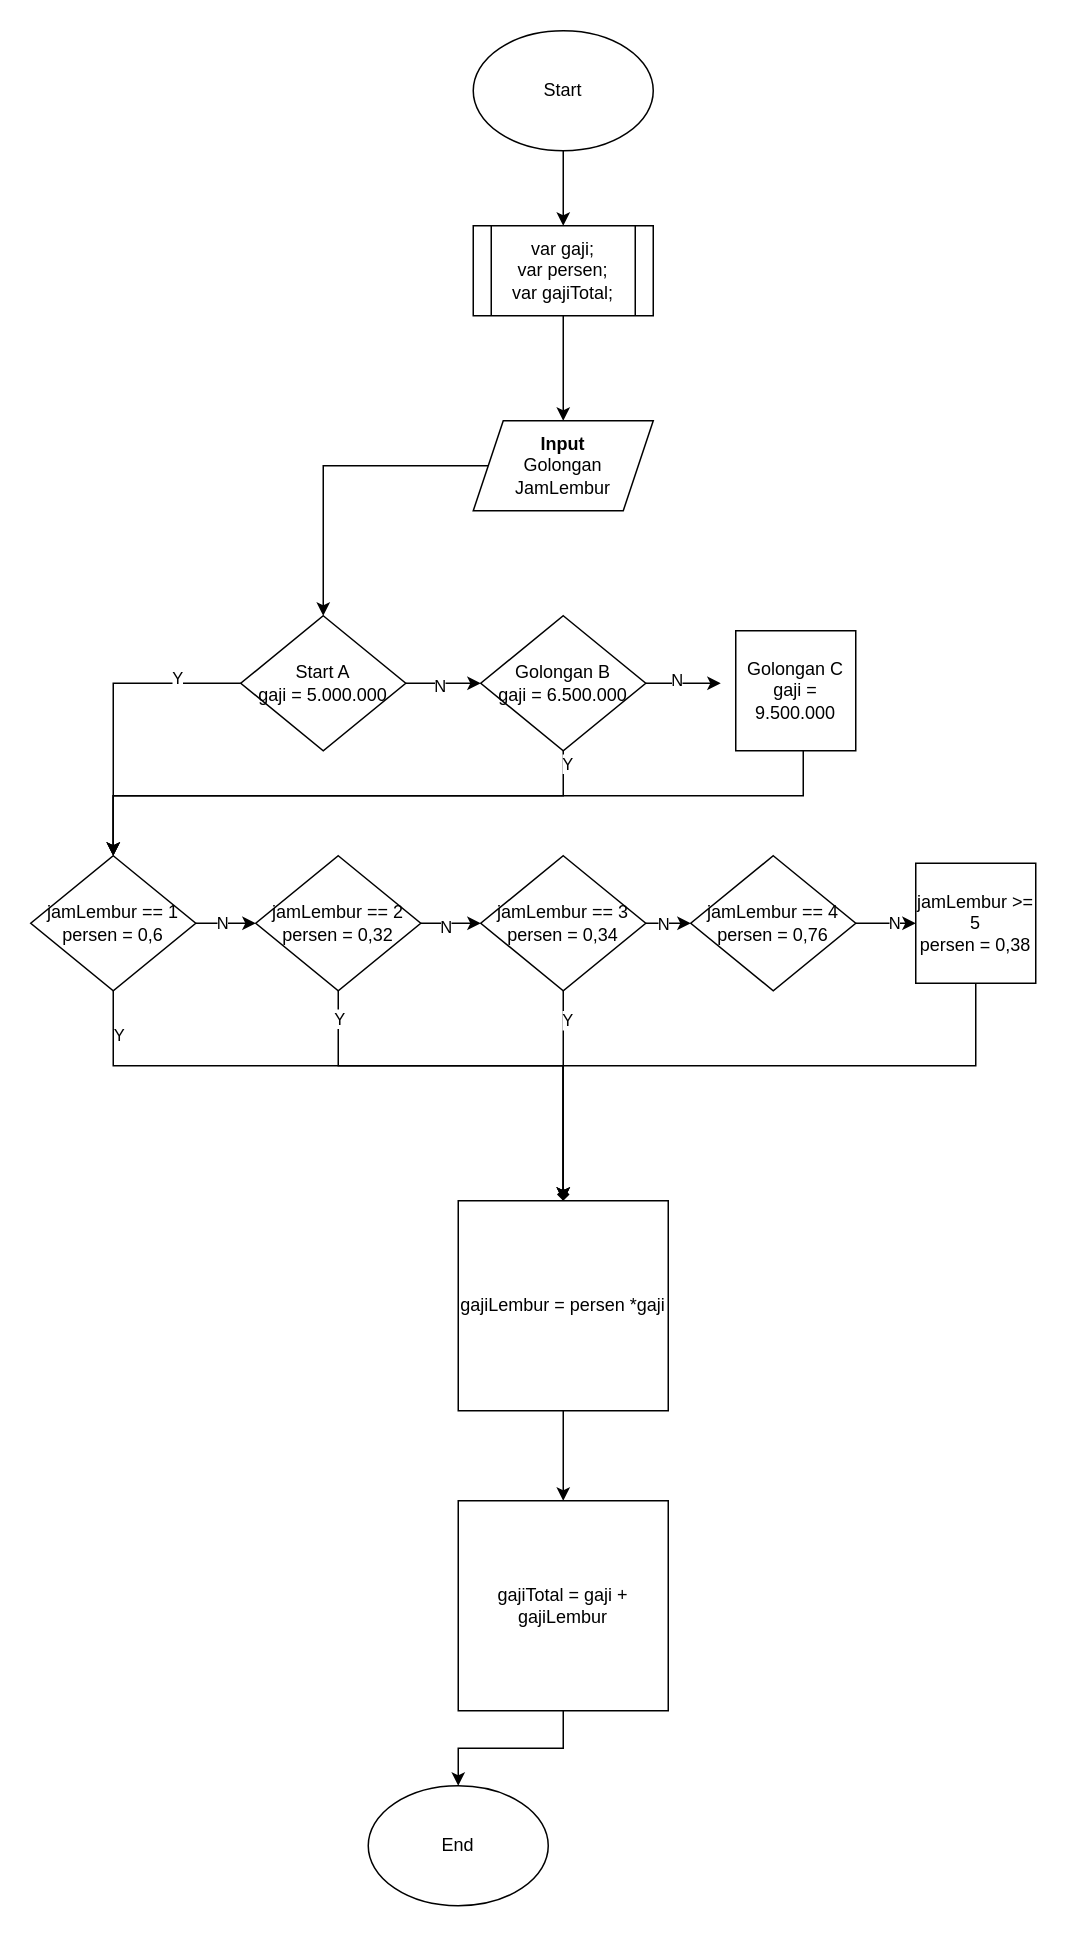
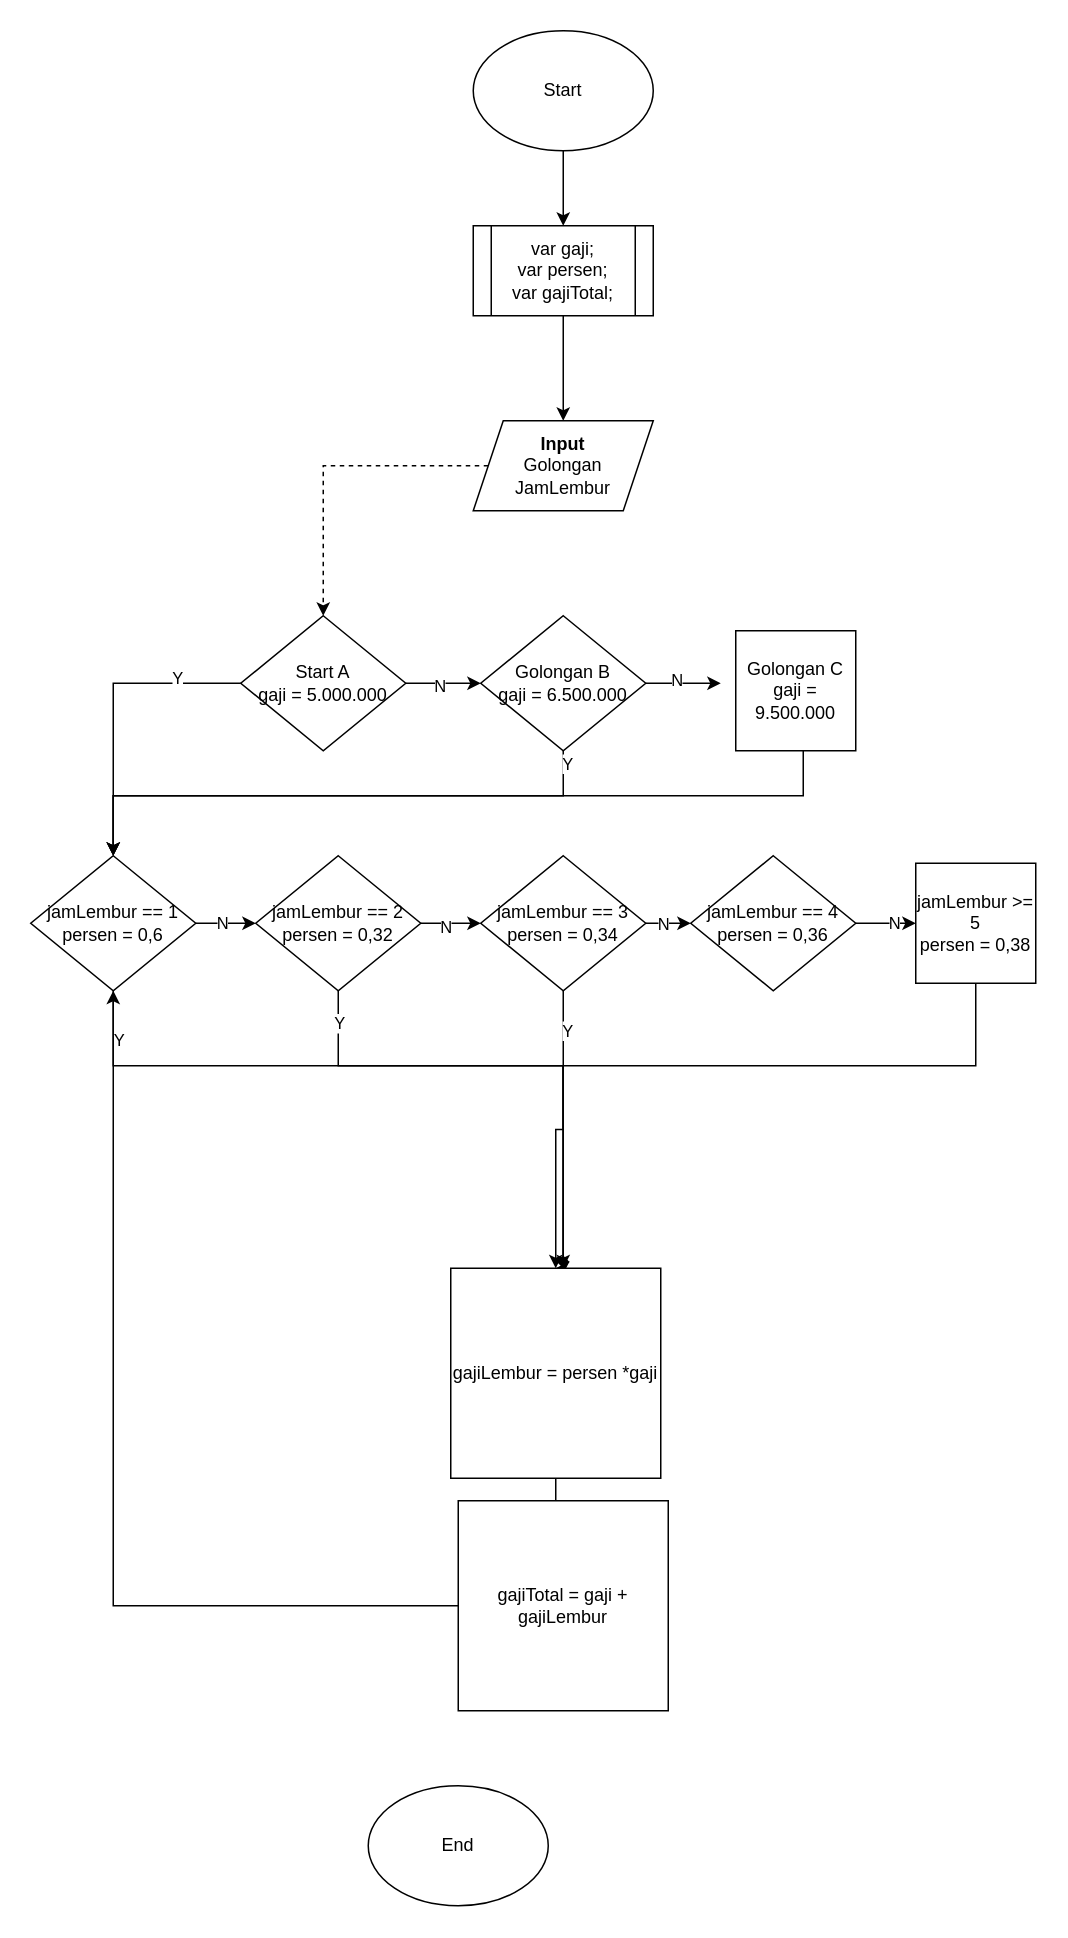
  <mxCell id="0" />
  <mxCell id="1" parent="0" />
  <mxCell id="2" style="edgeStyle=orthogonalEdgeStyle;rounded=0;orthogonalLoop=1;jettySize=auto;html=1;entryX=0.5;entryY=0;entryDx=0;entryDy=0;" edge="1" parent="1" source="3" target="13"><mxGeometry relative="1" as="geometry" /></mxCell>
  <mxCell id="3" value="Start" style="ellipse;whiteSpace=wrap;html=1;" vertex="1" parent="1"><mxGeometry x="315" y="20" width="120" height="80" as="geometry" /></mxCell>
  <mxCell id="4" value="End" style="ellipse;whiteSpace=wrap;html=1;" vertex="1" parent="1"><mxGeometry x="245" y="1190" width="120" height="80" as="geometry" /></mxCell>
- <mxCell id="5" style="edgeStyle=orthogonalEdgeStyle;rounded=0;orthogonalLoop=1;jettySize=auto;html=1;entryX=0.5;entryY=0;entryDx=0;entryDy=0;" edge="1" parent="1" source="6" target="11"><mxGeometry relative="1" as="geometry" /></mxCell>
+ <mxCell id="5" style="edgeStyle=orthogonalEdgeStyle;rounded=0;orthogonalLoop=1;jettySize=auto;html=1;entryX=0.5;entryY=0;entryDx=0;entryDy=0;dashed=1;" edge="1" parent="1" source="6" target="11"><mxGeometry relative="1" as="geometry" /></mxCell>
  <mxCell id="6" value="&lt;b&gt;Input&lt;/b&gt;&lt;br&gt;Golongan&lt;br&gt;JamLembur" style="shape=parallelogram;perimeter=parallelogramPerimeter;whiteSpace=wrap;html=1;fixedSize=1;" vertex="1" parent="1"><mxGeometry x="315" y="280" width="120" height="60" as="geometry" /></mxCell>
  <mxCell id="7" style="edgeStyle=orthogonalEdgeStyle;rounded=0;orthogonalLoop=1;jettySize=auto;html=1;entryX=0;entryY=0.5;entryDx=0;entryDy=0;" edge="1" parent="1" source="11" target="18"><mxGeometry relative="1" as="geometry" /></mxCell>
  <mxCell id="8" value="N" style="edgeLabel;html=1;align=center;verticalAlign=middle;resizable=0;points=[];" vertex="1" connectable="0" parent="7"><mxGeometry x="-0.129" y="-1" relative="1" as="geometry"><mxPoint as="offset" /></mxGeometry></mxCell>
  <mxCell id="9" style="edgeStyle=orthogonalEdgeStyle;rounded=0;orthogonalLoop=1;jettySize=auto;html=1;" edge="1" parent="1" source="11" target="24"><mxGeometry relative="1" as="geometry" /></mxCell>
  <mxCell id="10" value="Y" style="edgeLabel;html=1;align=center;verticalAlign=middle;resizable=0;points=[];" vertex="1" connectable="0" parent="9"><mxGeometry x="-0.575" y="-4" relative="1" as="geometry"><mxPoint as="offset" /></mxGeometry></mxCell>
  <mxCell id="11" value="Start A&lt;br&gt;gaji = 5.000.000" style="rhombus;whiteSpace=wrap;html=1;" vertex="1" parent="1"><mxGeometry x="160" y="410" width="110" height="90" as="geometry" /></mxCell>
  <mxCell id="12" style="edgeStyle=orthogonalEdgeStyle;rounded=0;orthogonalLoop=1;jettySize=auto;html=1;entryX=0.5;entryY=0;entryDx=0;entryDy=0;" edge="1" parent="1" source="13" target="6"><mxGeometry relative="1" as="geometry" /></mxCell>
  <mxCell id="13" value="var gaji;&lt;br&gt;var persen;&lt;br&gt;var gajiTotal;" style="shape=process;whiteSpace=wrap;html=1;backgroundOutline=1;" vertex="1" parent="1"><mxGeometry x="315" y="150" width="120" height="60" as="geometry" /></mxCell>
  <mxCell id="14" style="edgeStyle=orthogonalEdgeStyle;rounded=0;orthogonalLoop=1;jettySize=auto;html=1;" edge="1" parent="1" source="18"><mxGeometry relative="1" as="geometry"><mxPoint x="480" y="455" as="targetPoint" /></mxGeometry></mxCell>
  <mxCell id="15" value="N" style="edgeLabel;html=1;align=center;verticalAlign=middle;resizable=0;points=[];" vertex="1" connectable="0" parent="14"><mxGeometry x="-0.206" y="3" relative="1" as="geometry"><mxPoint as="offset" /></mxGeometry></mxCell>
  <mxCell id="16" style="edgeStyle=orthogonalEdgeStyle;rounded=0;orthogonalLoop=1;jettySize=auto;html=1;" edge="1" parent="1" source="18" target="24"><mxGeometry relative="1" as="geometry"><Array as="points"><mxPoint x="375" y="530" /><mxPoint x="75" y="530" /></Array></mxGeometry></mxCell>
  <mxCell id="17" value="Y" style="edgeLabel;html=1;align=center;verticalAlign=middle;resizable=0;points=[];" vertex="1" connectable="0" parent="16"><mxGeometry x="-0.959" y="2" relative="1" as="geometry"><mxPoint as="offset" /></mxGeometry></mxCell>
  <mxCell id="18" value="Golongan B&lt;br&gt;gaji = 6.500.000" style="rhombus;whiteSpace=wrap;html=1;" vertex="1" parent="1"><mxGeometry x="320" y="410" width="110" height="90" as="geometry" /></mxCell>
  <mxCell id="19" style="edgeStyle=orthogonalEdgeStyle;rounded=0;orthogonalLoop=1;jettySize=auto;html=1;" edge="1" parent="1" target="24"><mxGeometry relative="1" as="geometry"><mxPoint x="535" y="500" as="sourcePoint" /><Array as="points"><mxPoint x="535" y="530" /><mxPoint x="75" y="530" /></Array></mxGeometry></mxCell>
  <mxCell id="20" style="edgeStyle=orthogonalEdgeStyle;rounded=0;orthogonalLoop=1;jettySize=auto;html=1;entryX=0;entryY=0.5;entryDx=0;entryDy=0;" edge="1" parent="1" source="24" target="29"><mxGeometry relative="1" as="geometry" /></mxCell>
  <mxCell id="21" value="N" style="edgeLabel;html=1;align=center;verticalAlign=middle;resizable=0;points=[];" vertex="1" connectable="0" parent="20"><mxGeometry x="-0.126" y="1" relative="1" as="geometry"><mxPoint as="offset" /></mxGeometry></mxCell>
  <mxCell id="22" style="edgeStyle=orthogonalEdgeStyle;rounded=0;orthogonalLoop=1;jettySize=auto;html=1;entryX=0.5;entryY=0;entryDx=0;entryDy=0;" edge="1" parent="1" source="24" target="39"><mxGeometry relative="1" as="geometry"><Array as="points"><mxPoint x="75" y="710" /><mxPoint x="375" y="710" /></Array></mxGeometry></mxCell>
  <mxCell id="23" value="Y" style="edgeLabel;html=1;align=center;verticalAlign=middle;resizable=0;points=[];" vertex="1" connectable="0" parent="22"><mxGeometry x="-0.869" y="3" relative="1" as="geometry"><mxPoint as="offset" /></mxGeometry></mxCell>
  <mxCell id="24" value="jamLembur == 1&lt;br&gt;persen = 0,6" style="rhombus;whiteSpace=wrap;html=1;" vertex="1" parent="1"><mxGeometry x="20" y="570" width="110" height="90" as="geometry" /></mxCell>
  <mxCell id="25" style="edgeStyle=orthogonalEdgeStyle;rounded=0;orthogonalLoop=1;jettySize=auto;html=1;" edge="1" parent="1" source="29" target="34"><mxGeometry relative="1" as="geometry" /></mxCell>
  <mxCell id="26" value="N" style="edgeLabel;html=1;align=center;verticalAlign=middle;resizable=0;points=[];" vertex="1" connectable="0" parent="25"><mxGeometry x="-0.205" y="-2" relative="1" as="geometry"><mxPoint as="offset" /></mxGeometry></mxCell>
  <mxCell id="27" style="edgeStyle=orthogonalEdgeStyle;rounded=0;orthogonalLoop=1;jettySize=auto;html=1;exitX=0.5;exitY=1;exitDx=0;exitDy=0;endArrow=diamond;" edge="1" parent="1" source="29" target="39"><mxGeometry relative="1" as="geometry"><Array as="points"><mxPoint x="225" y="710" /><mxPoint x="375" y="710" /></Array></mxGeometry></mxCell>
  <mxCell id="28" value="Y" style="edgeLabel;html=1;align=center;verticalAlign=middle;resizable=0;points=[];" vertex="1" connectable="0" parent="27"><mxGeometry x="-0.874" relative="1" as="geometry"><mxPoint as="offset" /></mxGeometry></mxCell>
  <mxCell id="29" value="jamLembur == 2&lt;br&gt;persen = 0,32" style="rhombus;whiteSpace=wrap;html=1;" vertex="1" parent="1"><mxGeometry x="170" y="570" width="110" height="90" as="geometry" /></mxCell>
  <mxCell id="30" style="edgeStyle=orthogonalEdgeStyle;rounded=0;orthogonalLoop=1;jettySize=auto;html=1;" edge="1" parent="1" source="34" target="37"><mxGeometry relative="1" as="geometry" /></mxCell>
  <mxCell id="31" value="N" style="edgeLabel;html=1;align=center;verticalAlign=middle;resizable=0;points=[];" vertex="1" connectable="0" parent="30"><mxGeometry x="-0.554" relative="1" as="geometry"><mxPoint as="offset" /></mxGeometry></mxCell>
  <mxCell id="32" style="edgeStyle=orthogonalEdgeStyle;rounded=0;orthogonalLoop=1;jettySize=auto;html=1;entryX=0.5;entryY=0;entryDx=0;entryDy=0;" edge="1" parent="1" source="34" target="39"><mxGeometry relative="1" as="geometry" /></mxCell>
  <mxCell id="33" value="Y" style="edgeLabel;html=1;align=center;verticalAlign=middle;resizable=0;points=[];" vertex="1" connectable="0" parent="32"><mxGeometry x="-0.727" y="2" relative="1" as="geometry"><mxPoint as="offset" /></mxGeometry></mxCell>
  <mxCell id="34" value="jamLembur == 3&lt;br&gt;persen = 0,34" style="rhombus;whiteSpace=wrap;html=1;" vertex="1" parent="1"><mxGeometry x="320" y="570" width="110" height="90" as="geometry" /></mxCell>
  <mxCell id="35" style="edgeStyle=orthogonalEdgeStyle;rounded=0;orthogonalLoop=1;jettySize=auto;html=1;" edge="1" parent="1" source="37"><mxGeometry relative="1" as="geometry"><mxPoint x="610" y="615" as="targetPoint" /></mxGeometry></mxCell>
  <mxCell id="36" value="N" style="edgeLabel;html=1;align=center;verticalAlign=middle;resizable=0;points=[];" vertex="1" connectable="0" parent="35"><mxGeometry x="0.306" y="1" relative="1" as="geometry"><mxPoint as="offset" /></mxGeometry></mxCell>
- <mxCell id="37" value="jamLembur == 4&lt;br&gt;persen = 0,76" style="rhombus;whiteSpace=wrap;html=1;" vertex="1" parent="1"><mxGeometry x="460" y="570" width="110" height="90" as="geometry" /></mxCell>
+ <mxCell id="37" value="jamLembur == 4&lt;br&gt;persen = 0,36" style="rhombus;whiteSpace=wrap;html=1;" vertex="1" parent="1"><mxGeometry x="460" y="570" width="110" height="90" as="geometry" /></mxCell>
  <mxCell id="38" style="edgeStyle=orthogonalEdgeStyle;rounded=0;orthogonalLoop=1;jettySize=auto;html=1;" edge="1" parent="1" source="39" target="41"><mxGeometry relative="1" as="geometry" /></mxCell>
- <mxCell id="39" value="gajiLembur = persen *gaji&lt;span id=&quot;docs-internal-guid-393a2064-7fff-9ea2-cdb6-f9e950334a40&quot;&gt;&lt;/span&gt;" style="whiteSpace=wrap;html=1;aspect=fixed;" vertex="1" parent="1"><mxGeometry x="305" y="800" width="140" height="140" as="geometry" /></mxCell>
- <mxCell id="40" style="edgeStyle=orthogonalEdgeStyle;rounded=0;orthogonalLoop=1;jettySize=auto;html=1;entryX=0.5;entryY=0;entryDx=0;entryDy=0;" edge="1" parent="1" source="41" target="4"><mxGeometry relative="1" as="geometry" /></mxCell>
+ <mxCell id="39" value="gajiLembur = persen *gaji&lt;span id=&quot;docs-internal-guid-393a2064-7fff-9ea2-cdb6-f9e950334a40&quot;&gt;&lt;/span&gt;" style="whiteSpace=wrap;html=1;aspect=fixed;" vertex="1" parent="1"><mxGeometry x="300" y="845" width="140" height="140" as="geometry" /></mxCell>
+ <mxCell id="40" style="edgeStyle=orthogonalEdgeStyle;rounded=0;orthogonalLoop=1;jettySize=auto;html=1;" edge="1" parent="1" source="41" target="24"><mxGeometry relative="1" as="geometry" /></mxCell>
  <mxCell id="41" value="gajiTotal = gaji + gajiLembur&lt;span id=&quot;docs-internal-guid-393a2064-7fff-9ea2-cdb6-f9e950334a40&quot;&gt;&lt;/span&gt;" style="whiteSpace=wrap;html=1;aspect=fixed;" vertex="1" parent="1"><mxGeometry x="305" y="1000" width="140" height="140" as="geometry" /></mxCell>
  <mxCell id="42" value="Golongan C&lt;br style=&quot;border-color: var(--border-color);&quot;&gt;gaji = 9.500.000" style="whiteSpace=wrap;html=1;aspect=fixed;" vertex="1" parent="1"><mxGeometry x="490" y="420" width="80" height="80" as="geometry" /></mxCell>
  <mxCell id="43" style="edgeStyle=orthogonalEdgeStyle;rounded=0;orthogonalLoop=1;jettySize=auto;html=1;" edge="1" parent="1" source="44" target="39"><mxGeometry relative="1" as="geometry"><Array as="points"><mxPoint x="650" y="710" /><mxPoint x="375" y="710" /></Array></mxGeometry></mxCell>
  <mxCell id="44" value="jamLembur &amp;gt;= 5&lt;br style=&quot;border-color: var(--border-color);&quot;&gt;persen = 0,38" style="whiteSpace=wrap;html=1;aspect=fixed;" vertex="1" parent="1"><mxGeometry x="610" y="575" width="80" height="80" as="geometry" /></mxCell>
